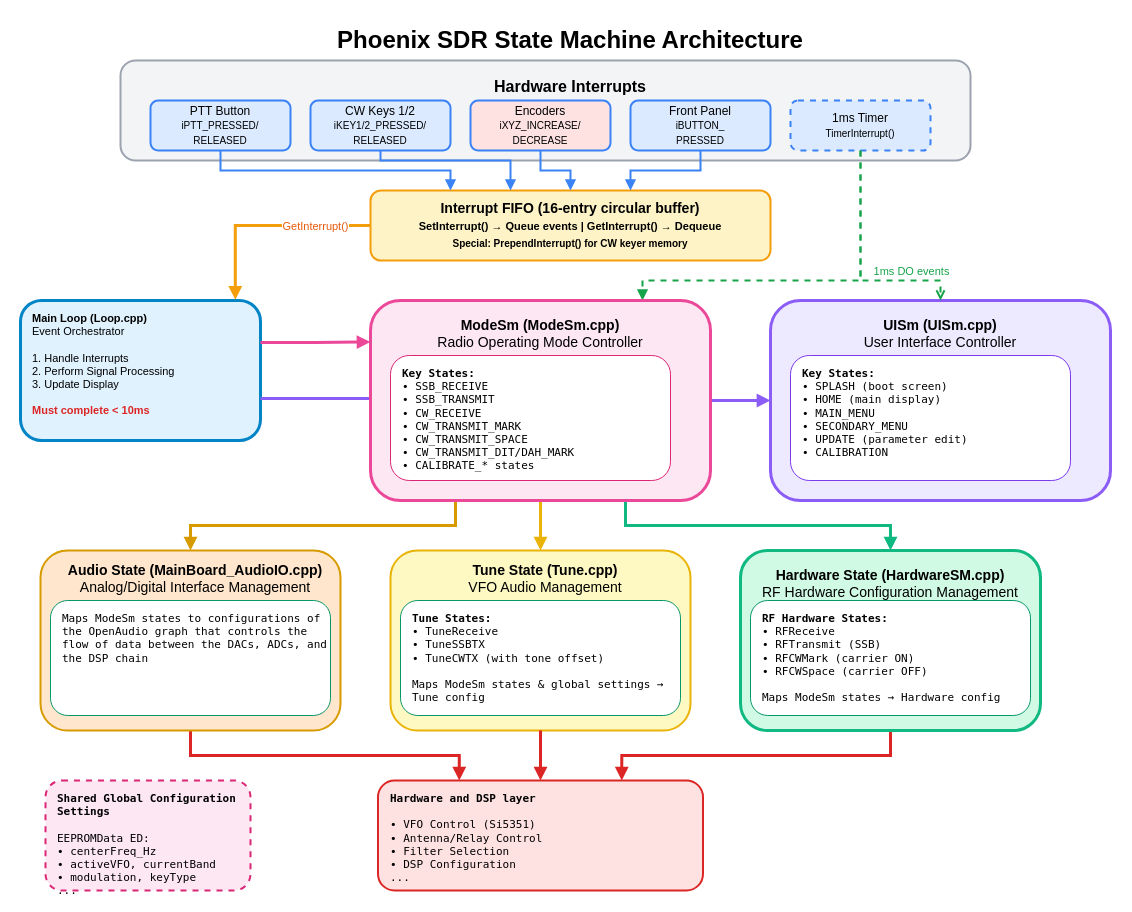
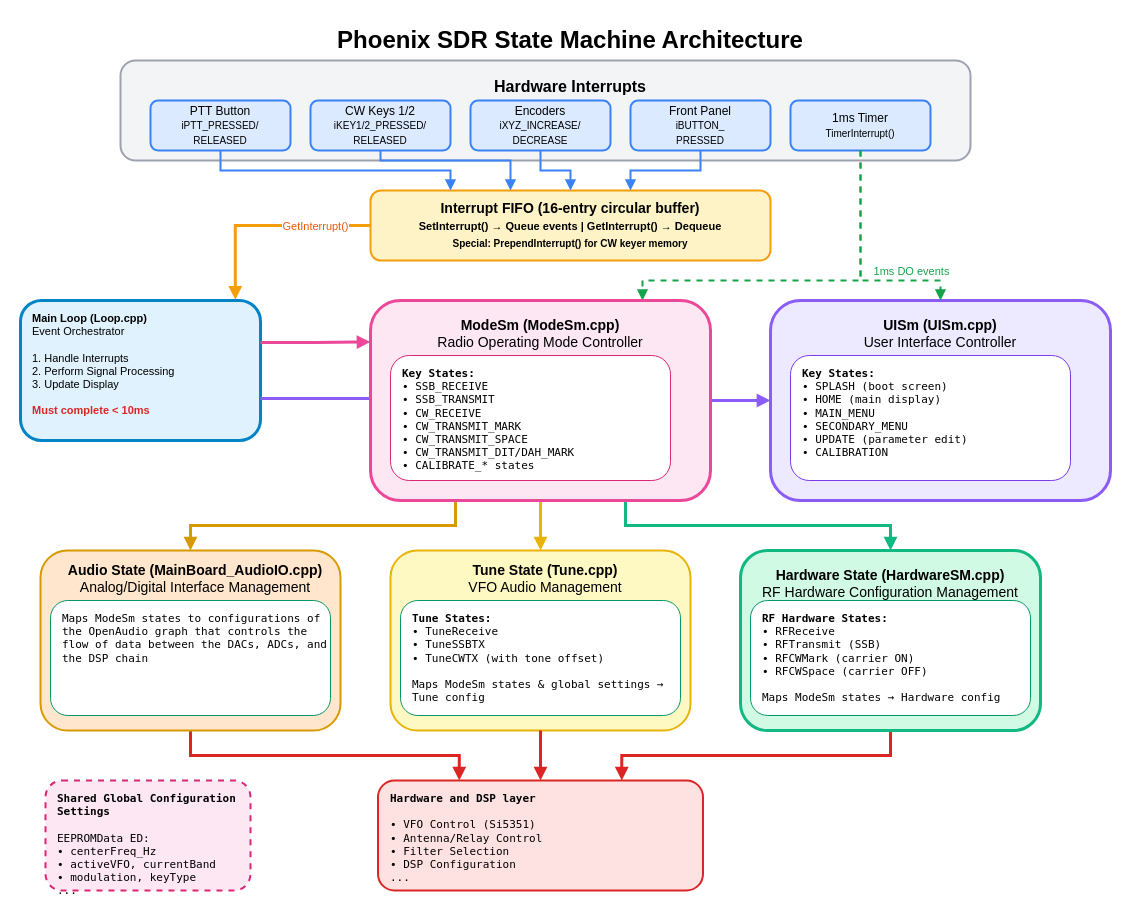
  <mxCell id="0" />
  <mxCell id="1" parent="0" />
  <mxCell id="2" value="Phoenix SDR State Machine Architecture" style="text;html=1;strokeColor=none;fillColor=none;align=center;verticalAlign=middle;whiteSpace=wrap;rounded=0;fontSize=24;fontStyle=1" parent="1" vertex="1"><mxGeometry x="320" y="20" width="500" height="40" as="geometry" /></mxCell>
  <mxCell id="3" value="" style="rounded=1;whiteSpace=wrap;html=1;fillColor=#f3f4f6;strokeColor=#9ca3af;strokeWidth=2;verticalAlign=top;" parent="1" vertex="1"><mxGeometry x="120" y="60" width="850" height="100" as="geometry" /></mxCell>
  <mxCell id="4" value="Hardware Interrupts" style="text;html=1;strokeColor=none;fillColor=none;align=center;verticalAlign=top;whiteSpace=wrap;rounded=0;fontSize=16;fontStyle=1" parent="1" vertex="1"><mxGeometry x="420" y="70" width="300" height="20" as="geometry" /></mxCell>
  <mxCell id="5" value="PTT Button&lt;br&gt;&lt;font style=&quot;font-size:10px&quot;&gt;iPTT_PRESSED/&lt;br&gt;RELEASED&lt;/font&gt;" style="rounded=1;whiteSpace=wrap;html=1;fillColor=#dbeafe;strokeColor=#3b82f6;strokeWidth=2;fontSize=12;" parent="1" vertex="1"><mxGeometry x="150" y="100" width="140" height="50" as="geometry" /></mxCell>
  <mxCell id="6" value="CW Keys 1/2&lt;br&gt;&lt;font style=&quot;font-size:10px&quot;&gt;iKEY1/2_PRESSED/&lt;br&gt;RELEASED&lt;/font&gt;" style="rounded=1;whiteSpace=wrap;html=1;fillColor=#dbeafe;strokeColor=#3b82f6;strokeWidth=2;fontSize=12;" parent="1" vertex="1"><mxGeometry x="310" y="100" width="140" height="50" as="geometry" /></mxCell>
- <mxCell id="7" value="Encoders&lt;br&gt;&lt;font style=&quot;font-size:10px&quot;&gt;iXYZ_INCREASE/&lt;br&gt;DECREASE&lt;/font&gt;" style="rounded=1;whiteSpace=wrap;html=1;fillColor=#fee2e2;strokeColor=#3b82f6;strokeWidth=2;fontSize=12;" parent="1" vertex="1"><mxGeometry x="470" y="100" width="140" height="50" as="geometry" /></mxCell>
+ <mxCell id="7" value="Encoders&lt;br&gt;&lt;font style=&quot;font-size:10px&quot;&gt;iXYZ_INCREASE/&lt;br&gt;DECREASE&lt;/font&gt;" style="rounded=1;whiteSpace=wrap;html=1;fillColor=#dbeafe;strokeColor=#3b82f6;strokeWidth=2;fontSize=12;" parent="1" vertex="1"><mxGeometry x="470" y="100" width="140" height="50" as="geometry" /></mxCell>
  <mxCell id="8" value="Front Panel&lt;br&gt;&lt;font style=&quot;font-size:10px&quot;&gt;iBUTTON_&lt;br&gt;PRESSED&lt;/font&gt;" style="rounded=1;whiteSpace=wrap;html=1;fillColor=#dbeafe;strokeColor=#3b82f6;strokeWidth=2;fontSize=12;" parent="1" vertex="1"><mxGeometry x="630" y="100" width="140" height="50" as="geometry" /></mxCell>
- <mxCell id="9" value="1ms Timer&lt;br&gt;&lt;font style=&quot;font-size:10px&quot;&gt;TimerInterrupt()&lt;/font&gt;" style="rounded=1;whiteSpace=wrap;html=1;fillColor=#dbeafe;strokeColor=#3b82f6;strokeWidth=2;fontSize=12;dashed=1;" parent="1" vertex="1"><mxGeometry x="790" y="100" width="140" height="50" as="geometry" /></mxCell>
+ <mxCell id="9" value="1ms Timer&lt;br&gt;&lt;font style=&quot;font-size:10px&quot;&gt;TimerInterrupt()&lt;/font&gt;" style="rounded=1;whiteSpace=wrap;html=1;fillColor=#dbeafe;strokeColor=#3b82f6;strokeWidth=2;fontSize=12;" parent="1" vertex="1"><mxGeometry x="790" y="100" width="140" height="50" as="geometry" /></mxCell>
  <mxCell id="10" value="Interrupt FIFO (16-entry circular buffer)&lt;br&gt;&lt;font style=&quot;font-size:11px&quot;&gt;SetInterrupt() → Queue events | GetInterrupt() → Dequeue&lt;br&gt;&lt;font style=&quot;font-size:10px&quot;&gt;Special: PrependInterrupt() for CW keyer memory&lt;/font&gt;&lt;/font&gt;" style="rounded=1;whiteSpace=wrap;html=1;fillColor=#fef3c7;strokeColor=#f59e0b;strokeWidth=2;fontSize=14;fontStyle=1" parent="1" vertex="1"><mxGeometry x="370" y="190" width="400" height="70" as="geometry" /></mxCell>
  <mxCell id="11" style="edgeStyle=orthogonalEdgeStyle;rounded=0;orthogonalLoop=1;jettySize=auto;html=1;exitX=0.5;exitY=1;exitDx=0;exitDy=0;entryX=0.2;entryY=0;entryDx=0;entryDy=0;strokeColor=#3b82f6;strokeWidth=2;endArrow=block;endFill=1;" parent="1" source="5" target="10" edge="1"><mxGeometry relative="1" as="geometry"><Array as="points"><mxPoint x="220" y="170" /><mxPoint x="450" y="170" /></Array></mxGeometry></mxCell>
  <mxCell id="12" style="edgeStyle=orthogonalEdgeStyle;rounded=0;orthogonalLoop=1;jettySize=auto;html=1;exitX=0.5;exitY=1;exitDx=0;exitDy=0;entryX=0.35;entryY=0;entryDx=0;entryDy=0;strokeColor=#3b82f6;strokeWidth=2;endArrow=block;endFill=1;" parent="1" source="6" target="10" edge="1"><mxGeometry relative="1" as="geometry"><Array as="points"><mxPoint x="380" y="160" /><mxPoint x="510" y="160" /></Array></mxGeometry></mxCell>
  <mxCell id="13" style="edgeStyle=orthogonalEdgeStyle;rounded=0;orthogonalLoop=1;jettySize=auto;html=1;exitX=0.5;exitY=1;exitDx=0;exitDy=0;entryX=0.5;entryY=0;entryDx=0;entryDy=0;strokeColor=#3b82f6;strokeWidth=2;endArrow=block;endFill=1;" parent="1" source="7" target="10" edge="1"><mxGeometry relative="1" as="geometry" /></mxCell>
  <mxCell id="14" style="edgeStyle=orthogonalEdgeStyle;rounded=0;orthogonalLoop=1;jettySize=auto;html=1;exitX=0.5;exitY=1;exitDx=0;exitDy=0;entryX=0.65;entryY=0;entryDx=0;entryDy=0;strokeColor=#3b82f6;strokeWidth=2;endArrow=block;endFill=1;" parent="1" source="8" target="10" edge="1"><mxGeometry relative="1" as="geometry" /></mxCell>
  <mxCell id="15" value="&lt;b&gt;Main Loop (Loop.cpp)&lt;/b&gt;&lt;br&gt;Event Orchestrator&lt;br&gt;&lt;br&gt;1. Handle Interrupts&lt;br&gt;2. Perform Signal Processing&lt;br&gt;3. Update Display&lt;br&gt;&lt;br&gt;&lt;font color=&quot;#dc2626&quot;&gt;&lt;b&gt;Must complete &amp;lt; 10ms&lt;/b&gt;&lt;/font&gt;" style="rounded=1;whiteSpace=wrap;html=1;fillColor=#e0f2fe;strokeColor=#0284c7;strokeWidth=3;fontSize=11;align=left;verticalAlign=top;spacingLeft=10;spacingTop=5;" parent="1" vertex="1"><mxGeometry x="20" y="300" width="240" height="140" as="geometry" /></mxCell>
  <mxCell id="16" style="edgeStyle=orthogonalEdgeStyle;rounded=0;orthogonalLoop=1;jettySize=auto;html=1;exitX=0;exitY=0.5;exitDx=0;exitDy=0;entryX=0.895;entryY=-0.005;entryDx=0;entryDy=0;strokeColor=#f59e0b;strokeWidth=3;endArrow=block;endFill=1;entryPerimeter=0;" parent="1" source="10" target="15" edge="1"><mxGeometry relative="1" as="geometry" /></mxCell>
  <mxCell id="17" value="GetInterrupt()" style="edgeLabel;html=1;align=center;verticalAlign=middle;resizable=0;points=[];fontSize=11;fontColor=#ea580c;" parent="16" vertex="1" connectable="0"><mxGeometry x="-0.2" y="2" relative="1" as="geometry"><mxPoint x="28" y="-2" as="offset" /></mxGeometry></mxCell>
  <mxCell id="18" value="&lt;b&gt;UISm (UISm.cpp)&lt;/b&gt;&lt;br&gt;User Interface Controller" style="rounded=1;whiteSpace=wrap;html=1;fillColor=#ede9fe;strokeColor=#8b5cf6;strokeWidth=3;fontSize=14;verticalAlign=top;spacingTop=10;" parent="1" vertex="1"><mxGeometry x="770" y="300" width="340" height="200" as="geometry" /></mxCell>
  <mxCell id="19" value="&lt;b&gt;Key States:&lt;/b&gt;&lt;br&gt;• SPLASH (boot screen)&lt;br&gt;• HOME (main display)&lt;br&gt;• MAIN_MENU&lt;br&gt;• SECONDARY_MENU&lt;br&gt;• UPDATE (parameter edit)&lt;br&gt;• CALIBRATION" style="rounded=1;whiteSpace=wrap;html=1;fillColor=#ffffff;strokeColor=#7c3aed;strokeWidth=1;fontSize=11;align=left;verticalAlign=top;spacingLeft=10;spacingTop=5;fontFamily=monospace;" parent="1" vertex="1"><mxGeometry x="790" y="355" width="280" height="125" as="geometry" /></mxCell>
  <mxCell id="20" style="edgeStyle=orthogonalEdgeStyle;rounded=0;orthogonalLoop=1;jettySize=auto;html=1;exitX=1;exitY=0.3;exitDx=0;exitDy=0;entryX=0;entryY=0.207;entryDx=0;entryDy=0;strokeColor=#ec4899;strokeWidth=3;endArrow=block;endFill=1;entryPerimeter=0;" parent="1" source="15" target="35" edge="1"><mxGeometry relative="1" as="geometry" /></mxCell>
  <mxCell id="21" style="edgeStyle=orthogonalEdgeStyle;rounded=0;orthogonalLoop=1;jettySize=auto;html=1;exitX=1;exitY=0.7;exitDx=0;exitDy=0;entryX=0;entryY=0.5;entryDx=0;entryDy=0;strokeColor=#8b5cf6;strokeWidth=3;endArrow=block;endFill=1;" parent="1" source="15" target="18" edge="1"><mxGeometry relative="1" as="geometry" /></mxCell>
  <mxCell id="22" style="edgeStyle=orthogonalEdgeStyle;rounded=0;orthogonalLoop=1;jettySize=auto;html=1;exitX=0.5;exitY=1;exitDx=0;exitDy=0;entryX=0.8;entryY=0;entryDx=0;entryDy=0;strokeColor=#16a34a;strokeWidth=2;endArrow=block;endFill=1;dashed=1;" parent="1" source="9" target="35" edge="1"><mxGeometry relative="1" as="geometry"><Array as="points"><mxPoint x="860" y="280" /><mxPoint x="642" y="280" /></Array></mxGeometry></mxCell>
  <mxCell id="23" value="1ms DO events" style="edgeLabel;html=1;align=center;verticalAlign=middle;resizable=0;points=[];fontSize=11;fontColor=#16a34a;" parent="22" vertex="1" connectable="0"><mxGeometry x="-0.2" y="2" relative="1" as="geometry"><mxPoint x="67" y="-12" as="offset" /></mxGeometry></mxCell>
- <mxCell id="24" style="edgeStyle=orthogonalEdgeStyle;rounded=0;orthogonalLoop=1;jettySize=auto;html=1;exitX=0.5;exitY=1;exitDx=0;exitDy=0;entryX=0.5;entryY=0;entryDx=0;entryDy=0;strokeColor=#16a34a;strokeWidth=2;endArrow=open;endFill=1;dashed=1;" parent="1" source="9" target="18" edge="1"><mxGeometry relative="1" as="geometry"><Array as="points"><mxPoint x="860" y="280" /><mxPoint x="940" y="280" /></Array></mxGeometry></mxCell>
+ <mxCell id="24" style="edgeStyle=orthogonalEdgeStyle;rounded=0;orthogonalLoop=1;jettySize=auto;html=1;exitX=0.5;exitY=1;exitDx=0;exitDy=0;entryX=0.5;entryY=0;entryDx=0;entryDy=0;strokeColor=#16a34a;strokeWidth=2;endArrow=block;endFill=1;dashed=1;" parent="1" source="9" target="18" edge="1"><mxGeometry relative="1" as="geometry"><Array as="points"><mxPoint x="860" y="280" /><mxPoint x="940" y="280" /></Array></mxGeometry></mxCell>
  <mxCell id="25" style="edgeStyle=orthogonalEdgeStyle;rounded=0;orthogonalLoop=1;jettySize=auto;html=1;exitX=0.5;exitY=1;exitDx=0;exitDy=0;entryX=0.75;entryY=0;entryDx=0;entryDy=0;strokeColor=#dc2626;strokeWidth=3;align=center;verticalAlign=middle;fontFamily=Helvetica;fontSize=11;fontColor=default;labelBackgroundColor=default;endArrow=block;endFill=1;" parent="1" source="26" target="30" edge="1"><mxGeometry relative="1" as="geometry" /></mxCell>
  <mxCell id="26" value="&lt;b&gt;Hardware State (HardwareSM.cpp)&lt;/b&gt;&lt;br&gt;RF Hardware Configuration Management" style="rounded=1;whiteSpace=wrap;html=1;fillColor=#d1fae5;strokeColor=#10b981;strokeWidth=3;fontSize=14;verticalAlign=top;spacingTop=10;" parent="1" vertex="1"><mxGeometry x="740" y="550" width="300" height="180" as="geometry" /></mxCell>
  <mxCell id="27" value="&lt;b&gt;RF Hardware States:&lt;/b&gt;&lt;br&gt;• RFReceive&lt;br&gt;• RFTransmit (SSB)&lt;br&gt;• RFCWMark (carrier ON)&lt;br&gt;• RFCWSpace (carrier OFF)&lt;br&gt;&lt;br&gt;&lt;font&gt;Maps ModeSm states → Hardware config&lt;/font&gt;" style="rounded=1;whiteSpace=wrap;html=1;fillColor=#ffffff;strokeColor=#059669;strokeWidth=1;fontSize=11;align=left;verticalAlign=top;spacingLeft=10;spacingTop=5;fontFamily=monospace;" parent="1" vertex="1"><mxGeometry x="750" y="600" width="280" height="115" as="geometry" /></mxCell>
  <mxCell id="28" style="edgeStyle=orthogonalEdgeStyle;rounded=0;orthogonalLoop=1;jettySize=auto;html=1;exitX=0.75;exitY=1;exitDx=0;exitDy=0;entryX=0.5;entryY=0;entryDx=0;entryDy=0;strokeColor=#10b981;strokeWidth=3;endArrow=block;endFill=1;" parent="1" source="35" target="26" edge="1"><mxGeometry relative="1" as="geometry" /></mxCell>
  <mxCell id="29" value="&lt;b style=&quot;font-family: Helvetica; font-size: 14px;&quot;&gt;Tune State (Tune.cpp)&lt;/b&gt;&lt;br style=&quot;font-family: Helvetica; font-size: 14px;&quot;&gt;&lt;span style=&quot;font-family: Helvetica; font-size: 14px;&quot;&gt;VFO Audio Management&lt;/span&gt;" style="rounded=1;whiteSpace=wrap;html=1;fillColor=#fef9c3;strokeColor=#eab308;strokeWidth=2;fontSize=11;align=center;verticalAlign=top;spacingLeft=10;spacingTop=5;fontFamily=monospace;" parent="1" vertex="1"><mxGeometry x="390" y="550" width="300" height="180" as="geometry" /></mxCell>
  <mxCell id="30" value="&lt;b&gt;Hardware and DSP layer&lt;/b&gt;&lt;div&gt;&lt;b&gt;&lt;br&gt;&lt;/b&gt;• VFO Control (Si5351)&lt;br&gt;• Antenna/Relay Control&lt;br&gt;• Filter Selection&lt;br&gt;• DSP Configuration&lt;div&gt;...&lt;/div&gt;&lt;/div&gt;" style="rounded=1;whiteSpace=wrap;html=1;fillColor=#fee2e2;strokeColor=#dc2626;strokeWidth=2;fontSize=11;align=left;verticalAlign=top;spacingLeft=10;spacingTop=5;fontFamily=monospace;" parent="1" vertex="1"><mxGeometry x="377.5" y="780" width="325" height="110" as="geometry" /></mxCell>
  <mxCell id="31" style="edgeStyle=orthogonalEdgeStyle;rounded=0;orthogonalLoop=1;jettySize=auto;html=1;exitX=0.5;exitY=1;exitDx=0;exitDy=0;entryX=0.5;entryY=0;entryDx=0;entryDy=0;strokeColor=#dc2626;strokeWidth=3;endArrow=block;endFill=1;" parent="1" source="29" target="30" edge="1"><mxGeometry relative="1" as="geometry" /></mxCell>
  <mxCell id="32" value="&lt;b&gt;Shared Global Configuration Settings&lt;/b&gt;&lt;br&gt;&lt;br&gt;EEPROMData ED:&lt;br&gt;• centerFreq_Hz&lt;br&gt;• activeVFO, currentBand&lt;br&gt;• modulation, keyType&lt;br&gt;..." style="rounded=1;whiteSpace=wrap;html=1;fillColor=#fce7f3;strokeColor=#db2777;strokeWidth=2;fontSize=11;align=left;verticalAlign=top;spacingLeft=10;spacingTop=5;fontFamily=monospace;dashed=1;dashPattern=3 3;" parent="1" vertex="1"><mxGeometry x="45" y="780" width="205" height="110" as="geometry" /></mxCell>
  <mxCell id="33" style="edgeStyle=orthogonalEdgeStyle;rounded=0;orthogonalLoop=1;jettySize=auto;html=1;exitX=0.5;exitY=1;exitDx=0;exitDy=0;entryX=0.5;entryY=0;entryDx=0;entryDy=0;strokeColor=#eab308;strokeWidth=3;align=center;verticalAlign=middle;fontFamily=Helvetica;fontSize=11;fontColor=default;labelBackgroundColor=default;endArrow=block;endFill=1;" parent="1" source="35" target="29" edge="1"><mxGeometry relative="1" as="geometry" /></mxCell>
  <mxCell id="34" style="edgeStyle=orthogonalEdgeStyle;rounded=0;orthogonalLoop=1;jettySize=auto;html=1;exitX=0.25;exitY=1;exitDx=0;exitDy=0;entryX=0.5;entryY=0;entryDx=0;entryDy=0;strokeColor=#d79b00;strokeWidth=3;align=center;verticalAlign=middle;fontFamily=Helvetica;fontSize=11;fontColor=default;labelBackgroundColor=default;endArrow=block;endFill=1;fillColor=#ffe6cc;" edge="1" parent="1" source="35" target="39"><mxGeometry relative="1" as="geometry" /></mxCell>
  <mxCell id="35" value="&lt;b&gt;ModeSm (ModeSm.cpp)&lt;/b&gt;&lt;br&gt;Radio Operating Mode Controller" style="rounded=1;whiteSpace=wrap;html=1;fillColor=#fce7f3;strokeColor=#ec4899;strokeWidth=3;fontSize=14;verticalAlign=top;spacingTop=10;" parent="1" vertex="1"><mxGeometry x="370" y="300" width="340" height="200" as="geometry" /></mxCell>
  <mxCell id="36" value="&lt;b&gt;Key States:&lt;/b&gt;&lt;br&gt;• SSB_RECEIVE&lt;br&gt;• SSB_TRANSMIT&lt;br&gt;• CW_RECEIVE&lt;br&gt;• CW_TRANSMIT_MARK&lt;br&gt;• CW_TRANSMIT_SPACE&lt;br&gt;• CW_TRANSMIT_DIT/DAH_MARK&lt;br&gt;• CALIBRATE_* states" style="rounded=1;whiteSpace=wrap;html=1;fillColor=#ffffff;strokeColor=#db2777;strokeWidth=1;fontSize=11;align=left;verticalAlign=top;spacingLeft=10;spacingTop=5;fontFamily=monospace;" parent="1" vertex="1"><mxGeometry x="390" y="355" width="280" height="125" as="geometry" /></mxCell>
  <mxCell id="37" value="&lt;b&gt;Tune States:&lt;/b&gt;&lt;br&gt;• TuneReceive&lt;br&gt;• TuneSSBTX&lt;br&gt;• TuneCWTX (with tone offset)&lt;br&gt;&lt;br&gt;&lt;font&gt;&lt;font style=&quot;&quot;&gt;Maps ModeSm states &amp;amp;&amp;nbsp;&lt;/font&gt;&lt;span style=&quot;background-color: transparent; color: light-dark(rgb(0, 0, 0), rgb(255, 255, 255));&quot;&gt;global settings → Tune config&lt;/span&gt;&lt;/font&gt;" style="rounded=1;whiteSpace=wrap;html=1;fillColor=#ffffff;strokeColor=#059669;strokeWidth=1;fontSize=11;align=left;verticalAlign=top;spacingLeft=10;spacingTop=5;fontFamily=monospace;" parent="1" vertex="1"><mxGeometry x="400" y="600" width="280" height="115" as="geometry" /></mxCell>
  <mxCell id="38" style="edgeStyle=orthogonalEdgeStyle;rounded=0;orthogonalLoop=1;jettySize=auto;html=1;exitX=0.5;exitY=1;exitDx=0;exitDy=0;entryX=0.25;entryY=0;entryDx=0;entryDy=0;strokeColor=#dc2626;strokeWidth=3;align=center;verticalAlign=middle;fontFamily=Helvetica;fontSize=11;fontColor=default;labelBackgroundColor=default;endArrow=block;endFill=1;" edge="1" parent="1" source="39" target="30"><mxGeometry relative="1" as="geometry" /></mxCell>
  <mxCell id="39" value="&lt;b style=&quot;font-family: Helvetica; font-size: 14px;&quot;&gt;Audio State (MainBoard_AudioIO.cpp)&lt;/b&gt;&lt;br style=&quot;font-family: Helvetica; font-size: 14px;&quot;&gt;&lt;span style=&quot;font-family: Helvetica; font-size: 14px;&quot;&gt;Analog/Digital Interface Management&lt;/span&gt;" style="rounded=1;whiteSpace=wrap;html=1;fillColor=#ffe6cc;strokeColor=#d79b00;strokeWidth=2;fontSize=11;align=center;verticalAlign=top;spacingLeft=10;spacingTop=5;fontFamily=monospace;" vertex="1" parent="1"><mxGeometry x="40" y="550" width="300" height="180" as="geometry" /></mxCell>
  <mxCell id="40" value="&lt;font&gt;Maps ModeSm states to configurations of the OpenAudio graph that controls the flow of data between the DACs, ADCs, and the DSP chain&lt;/font&gt;" style="rounded=1;whiteSpace=wrap;html=1;fillColor=#ffffff;strokeColor=#059669;strokeWidth=1;fontSize=11;align=left;verticalAlign=top;spacingLeft=10;spacingTop=5;fontFamily=monospace;" vertex="1" parent="1"><mxGeometry x="50" y="600" width="280" height="115" as="geometry" /></mxCell>
